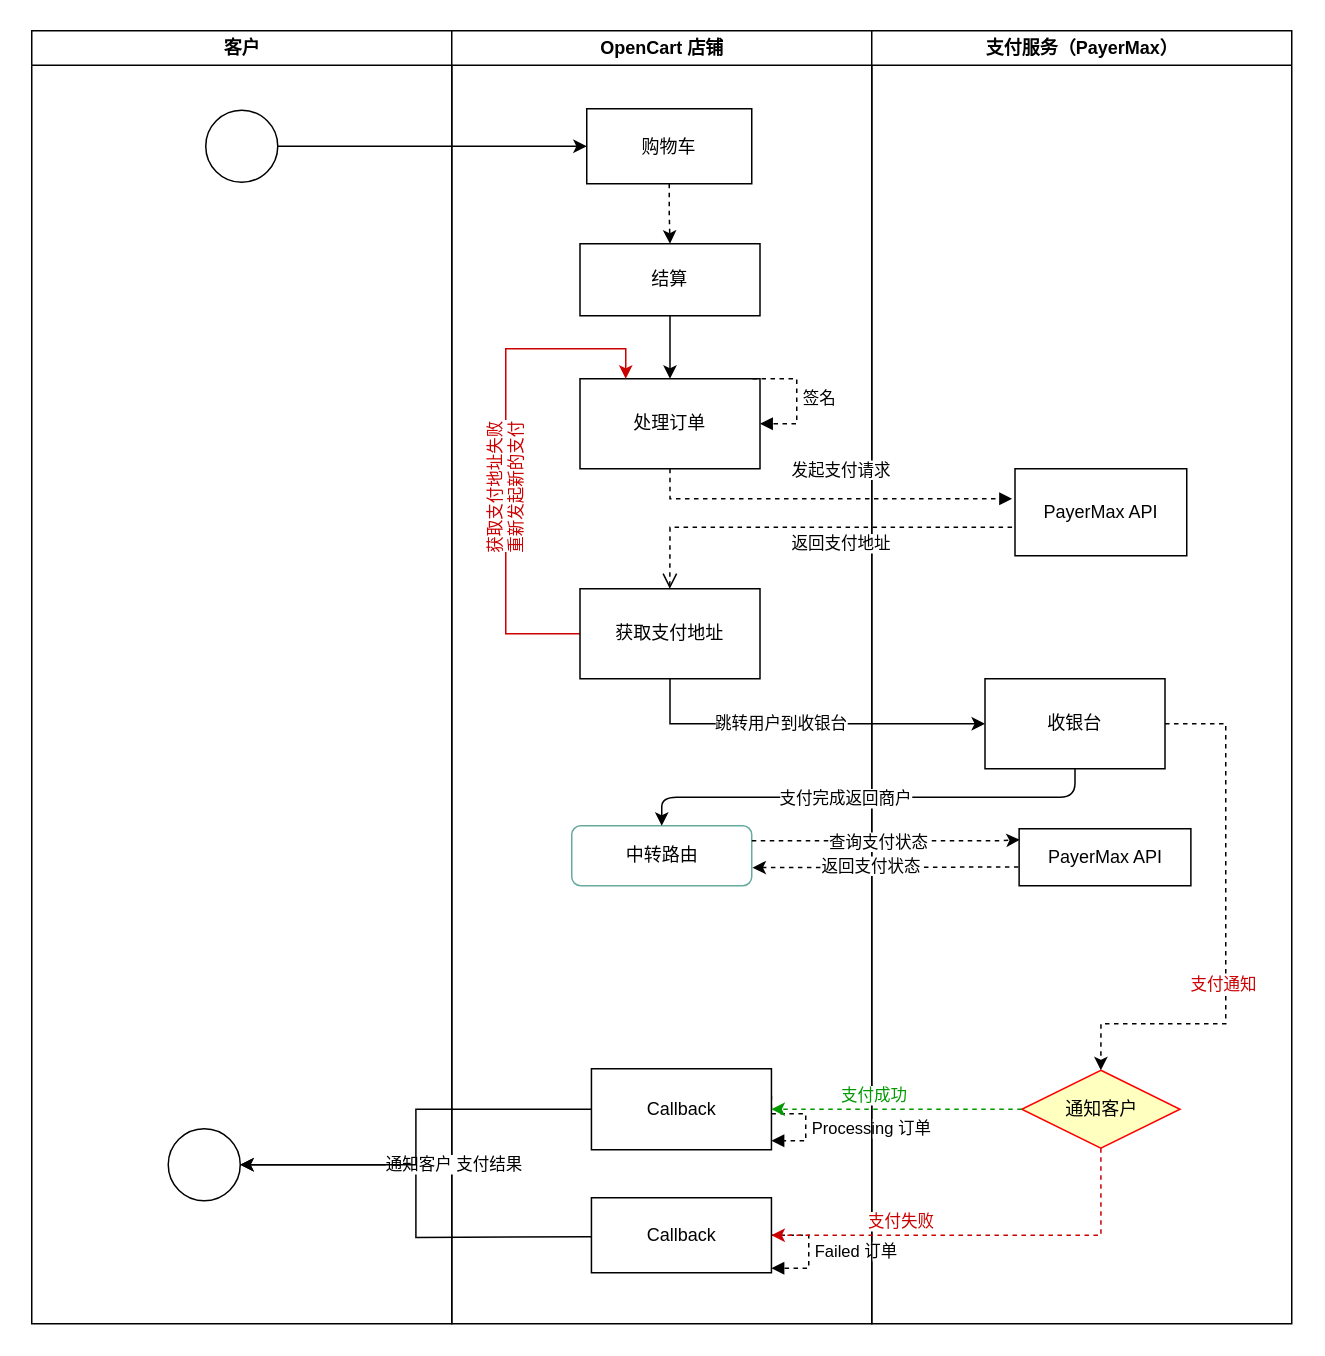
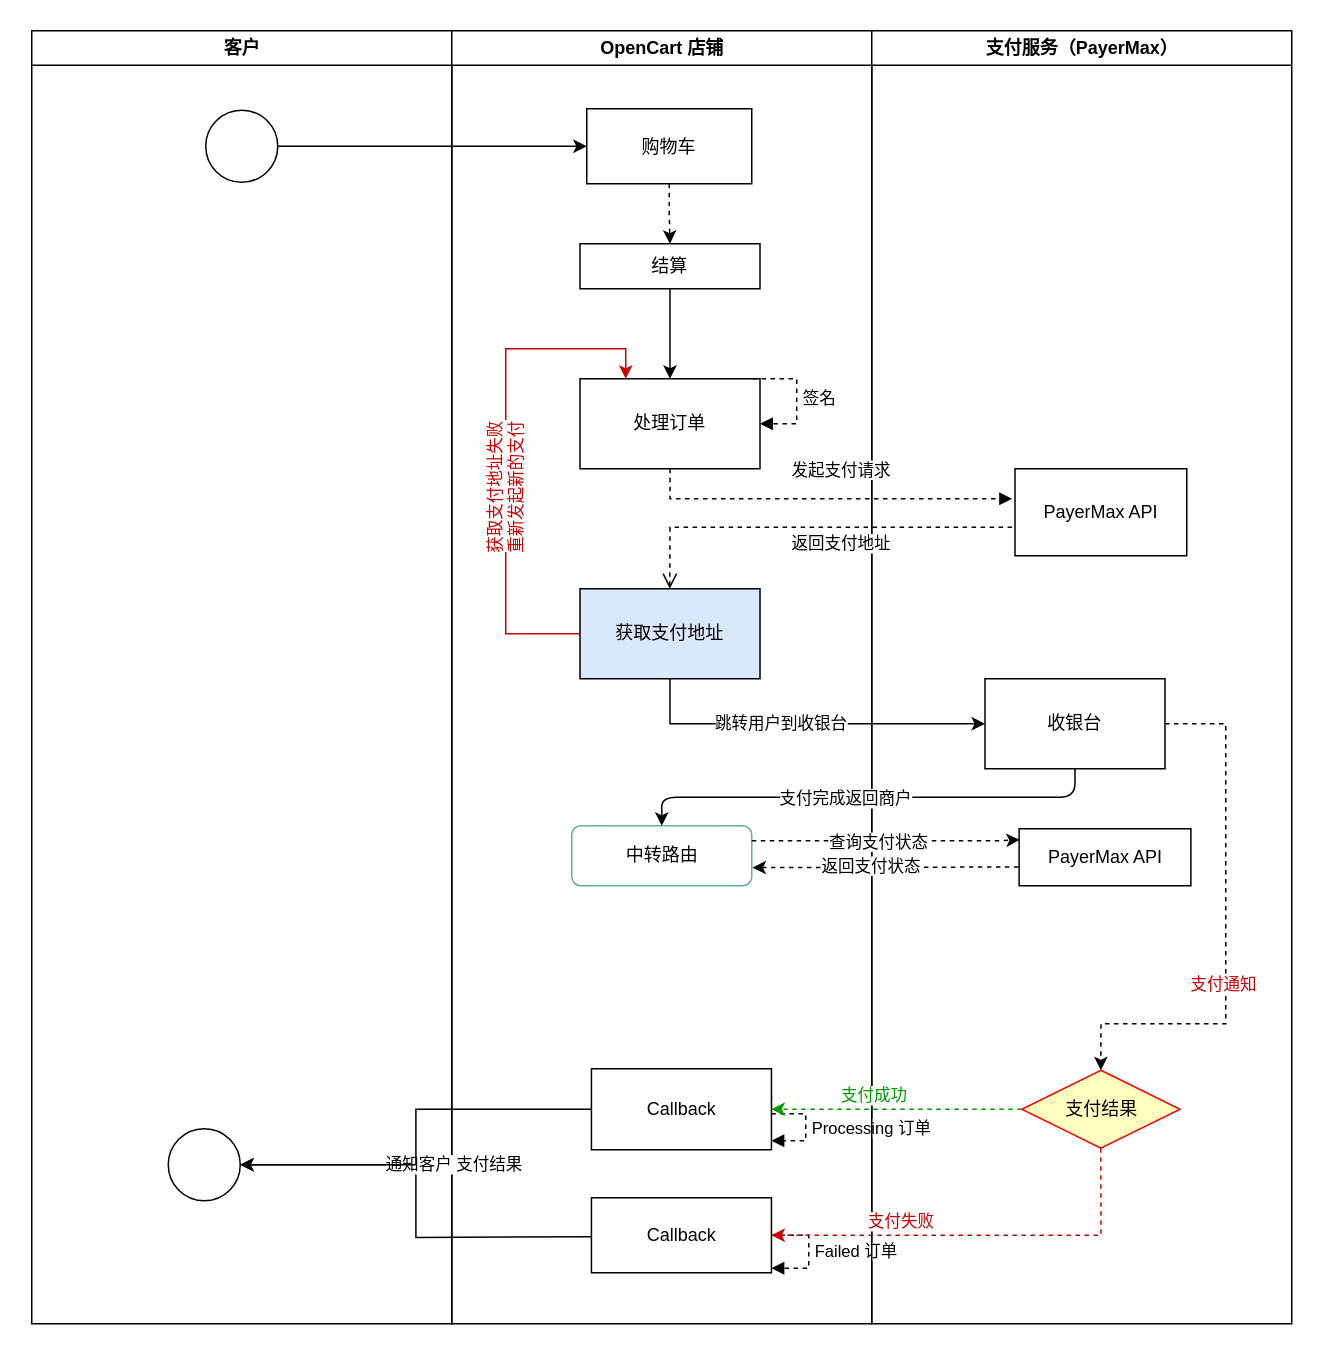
  <mxCell id="0" />
  <mxCell id="1" parent="0" />
  <mxCell id="2" value="客户" style="swimlane;whiteSpace=wrap" vertex="1" parent="1"><mxGeometry x="20.5" y="20" width="280" height="862" as="geometry" /></mxCell>
  <mxCell id="3" value="" style="ellipse;whiteSpace=wrap;html=1;aspect=fixed;" vertex="1" parent="2"><mxGeometry x="116" y="53" width="48" height="48" as="geometry" /></mxCell>
  <mxCell id="4" value="" style="ellipse;whiteSpace=wrap;html=1;aspect=fixed;" vertex="1" parent="2"><mxGeometry x="91" y="732" width="48" height="48" as="geometry" /></mxCell>
  <mxCell id="5" value="OpenCart 店铺" style="swimlane;whiteSpace=wrap" vertex="1" parent="1"><mxGeometry x="300.5" y="20" width="280" height="862" as="geometry" /></mxCell>
  <mxCell id="6" style="edgeStyle=orthogonalEdgeStyle;rounded=0;orthogonalLoop=1;jettySize=auto;html=1;entryX=0.5;entryY=0;entryDx=0;entryDy=0;dashed=1;" edge="1" parent="5" source="7" target="17"><mxGeometry relative="1" as="geometry" /></mxCell>
  <mxCell id="7" value="购物车" style="" vertex="1" parent="5"><mxGeometry x="90" y="52" width="110" height="50" as="geometry" /></mxCell>
  <mxCell id="8" value="处理订单" style="rounded=0;whiteSpace=wrap;html=1;" vertex="1" parent="5"><mxGeometry x="85.5" y="232" width="120" height="60" as="geometry" /></mxCell>
  <mxCell id="9" value="签名" style="edgeStyle=orthogonalEdgeStyle;html=1;align=left;spacingLeft=2;endArrow=block;rounded=0;dashed=1;" edge="1" parent="5"><mxGeometry relative="1" as="geometry"><mxPoint x="200.5" y="232" as="sourcePoint" /><mxPoint x="205.5" y="262" as="targetPoint" /><Array as="points"><mxPoint x="230" y="232" /><mxPoint x="230" y="262" /><mxPoint x="205" y="262" /></Array></mxGeometry></mxCell>
  <mxCell id="10" value="获取支付地址失败&lt;br&gt;重新发起新的支付" style="edgeStyle=orthogonalEdgeStyle;rounded=0;orthogonalLoop=1;jettySize=auto;html=1;strokeColor=#CC0000;fontColor=#CC0000;horizontal=0;" edge="1" parent="5" source="11" target="8"><mxGeometry x="-0.138" relative="1" as="geometry"><Array as="points"><mxPoint x="36" y="402" /><mxPoint x="36" y="212" /><mxPoint x="116" y="212" /></Array><mxPoint x="115.5" y="232" as="targetPoint" /><mxPoint as="offset" /></mxGeometry></mxCell>
- <mxCell id="11" value="获取支付地址" style="rounded=0;whiteSpace=wrap;html=1;" vertex="1" parent="5"><mxGeometry x="85.5" y="372" width="120" height="60" as="geometry" /></mxCell>
+ <mxCell id="11" value="获取支付地址" style="rounded=0;whiteSpace=wrap;html=1;fillColor=#dae8fc;" vertex="1" parent="5"><mxGeometry x="85.5" y="372" width="120" height="60" as="geometry" /></mxCell>
  <mxCell id="12" value="Processing 订单" style="edgeStyle=orthogonalEdgeStyle;html=1;align=left;spacingLeft=2;endArrow=block;rounded=0;dashed=1;entryX=1;entryY=0.889;entryDx=0;entryDy=0;entryPerimeter=0;" edge="1" parent="5" target="13"><mxGeometry x="0.185" relative="1" as="geometry"><mxPoint x="213.13" y="710" as="sourcePoint" /><mxPoint x="218.13" y="740" as="targetPoint" /><mxPoint as="offset" /><Array as="points"><mxPoint x="213" y="722" /><mxPoint x="236" y="722" /><mxPoint x="236" y="740" /></Array></mxGeometry></mxCell>
  <mxCell id="13" value="Callback" style="rounded=0;whiteSpace=wrap;html=1;" vertex="1" parent="5"><mxGeometry x="93.13" y="692" width="120" height="54" as="geometry" /></mxCell>
  <mxCell id="14" value="Failed 订单" style="edgeStyle=orthogonalEdgeStyle;html=1;align=left;spacingLeft=2;endArrow=block;rounded=0;dashed=1;exitX=1;exitY=0.5;exitDx=0;exitDy=0;" edge="1" parent="5" source="15"><mxGeometry relative="1" as="geometry"><mxPoint x="208.13" y="795" as="sourcePoint" /><mxPoint x="213.13" y="825" as="targetPoint" /><Array as="points"><mxPoint x="238" y="803" /><mxPoint x="238" y="825" /></Array></mxGeometry></mxCell>
  <mxCell id="15" value="Callback" style="rounded=0;whiteSpace=wrap;html=1;" vertex="1" parent="5"><mxGeometry x="93.13" y="778" width="120" height="50" as="geometry" /></mxCell>
  <mxCell id="16" style="edgeStyle=orthogonalEdgeStyle;rounded=0;orthogonalLoop=1;jettySize=auto;html=1;entryX=0.5;entryY=0;entryDx=0;entryDy=0;" edge="1" parent="5" source="17" target="8"><mxGeometry relative="1" as="geometry" /></mxCell>
- <mxCell id="17" value="结算" style="rounded=0;whiteSpace=wrap;html=1;" vertex="1" parent="5"><mxGeometry x="85.5" y="142" width="120" height="48" as="geometry" /></mxCell>
+ <mxCell id="17" value="结算" style="rounded=0;whiteSpace=wrap;html=1;" vertex="1" parent="5"><mxGeometry x="85.5" y="142" width="120" height="30" as="geometry" /></mxCell>
  <mxCell id="18" value="中转路由" style="rounded=1;whiteSpace=wrap;html=1;strokeColor=#67AB9F;" vertex="1" parent="5"><mxGeometry x="80" y="530" width="120" height="40" as="geometry" /></mxCell>
  <mxCell id="19" value="支付服务（PayerMax）" style="swimlane;whiteSpace=wrap" vertex="1" parent="1"><mxGeometry x="580.5" y="20" width="280" height="862" as="geometry" /></mxCell>
  <mxCell id="20" value="PayerMax API" style="html=1;points=[];perimeter=orthogonalPerimeter;" vertex="1" parent="19"><mxGeometry x="95.5" y="292" width="114.5" height="58" as="geometry" /></mxCell>
  <mxCell id="21" value="收银台" style="rounded=0;whiteSpace=wrap;html=1;" vertex="1" parent="19"><mxGeometry x="75.5" y="432" width="120" height="60" as="geometry" /></mxCell>
- <mxCell id="22" value="通知客户" style="rhombus;whiteSpace=wrap;html=1;fillColor=#ffffc0;strokeColor=#ff0000;" vertex="1" parent="19"><mxGeometry x="100" y="693" width="105.5" height="52" as="geometry" /></mxCell>
+ <mxCell id="22" value="支付结果" style="rhombus;whiteSpace=wrap;html=1;fillColor=#ffffc0;strokeColor=#ff0000;" vertex="1" parent="19"><mxGeometry x="100" y="693" width="105.5" height="52" as="geometry" /></mxCell>
  <mxCell id="23" style="edgeStyle=orthogonalEdgeStyle;rounded=0;orthogonalLoop=1;jettySize=auto;html=1;exitX=1;exitY=0.5;exitDx=0;exitDy=0;dashed=1;entryX=0.5;entryY=0;entryDx=0;entryDy=0;" edge="1" parent="19" source="21" target="22"><mxGeometry relative="1" as="geometry"><mxPoint x="165.5" y="642" as="targetPoint" /><Array as="points"><mxPoint x="236" y="462" /><mxPoint x="236" y="662" /><mxPoint x="153" y="662" /></Array></mxGeometry></mxCell>
  <mxCell id="24" value="支付通知" style="edgeLabel;html=1;align=center;verticalAlign=middle;resizable=0;points=[];fontColor=#CC0000;" vertex="1" connectable="0" parent="23"><mxGeometry x="0.205" y="-2" relative="1" as="geometry"><mxPoint as="offset" /></mxGeometry></mxCell>
  <mxCell id="25" value="PayerMax API" style="html=1;points=[];perimeter=orthogonalPerimeter;" vertex="1" parent="19"><mxGeometry x="98.25" y="532" width="114.5" height="38" as="geometry" /></mxCell>
  <mxCell id="26" value="返回支付地址" style="html=1;verticalAlign=bottom;endArrow=open;dashed=1;endSize=8;exitX=-0.017;exitY=0.672;rounded=0;entryX=0.499;entryY=0;entryDx=0;entryDy=0;entryPerimeter=0;exitDx=0;exitDy=0;exitPerimeter=0;" edge="1" parent="1" source="20" target="11"><mxGeometry x="594" y="465.996" as="geometry"><mxPoint x="456" y="354" as="targetPoint" /><mxPoint as="offset" /><Array as="points"><mxPoint x="446" y="351" /></Array></mxGeometry></mxCell>
  <mxCell id="27" style="edgeStyle=orthogonalEdgeStyle;rounded=0;orthogonalLoop=1;jettySize=auto;html=1;entryX=1;entryY=0.5;entryDx=0;entryDy=0;" edge="1" parent="1" target="4"><mxGeometry x="331.13" y="942" as="geometry"><mxPoint x="393.63" y="824" as="sourcePoint" /></mxGeometry></mxCell>
  <mxCell id="28" value="通知客户 支付结果" style="edgeLabel;html=1;align=center;verticalAlign=middle;resizable=0;points=[];" connectable="0" vertex="1" parent="27"><mxGeometry x="0.56" y="-3" relative="1" as="geometry"><mxPoint x="79" y="2" as="offset" /></mxGeometry></mxCell>
  <mxCell id="29" style="edgeStyle=orthogonalEdgeStyle;rounded=0;orthogonalLoop=1;jettySize=auto;html=1;entryX=0;entryY=0.5;entryDx=0;entryDy=0;" edge="1" parent="1" source="3" target="7"><mxGeometry x="338.5" y="215" as="geometry" /></mxCell>
  <mxCell id="30" value="发起支付请求" style="html=1;verticalAlign=bottom;endArrow=block;entryX=-0.017;entryY=0.345;rounded=0;dashed=1;exitX=0.5;exitY=1;exitDx=0;exitDy=0;entryDx=0;entryDy=0;entryPerimeter=0;" edge="1" parent="1" source="8" target="20"><mxGeometry x="664.08" y="440" as="geometry"><mxPoint x="510.08" y="322.38" as="sourcePoint" /><mxPoint x="676" y="322" as="targetPoint" /><Array as="points"><mxPoint x="446" y="332" /></Array></mxGeometry></mxCell>
  <mxCell id="31" style="edgeStyle=orthogonalEdgeStyle;rounded=0;orthogonalLoop=1;jettySize=auto;html=1;exitX=0.5;exitY=1;exitDx=0;exitDy=0;entryX=0;entryY=0.5;entryDx=0;entryDy=0;" edge="1" parent="1" source="11" target="21"><mxGeometry x="600" y="570" as="geometry" /></mxCell>
  <mxCell id="32" value="跳转用户到收银台" style="edgeLabel;html=1;align=center;verticalAlign=middle;resizable=0;points=[];" vertex="1" connectable="0" parent="31"><mxGeometry x="-0.142" y="1" relative="1" as="geometry"><mxPoint as="offset" /></mxGeometry></mxCell>
  <mxCell id="33" style="edgeStyle=orthogonalEdgeStyle;rounded=0;orthogonalLoop=1;jettySize=auto;html=1;exitX=0.5;exitY=1;exitDx=0;exitDy=0;entryX=1;entryY=0.5;entryDx=0;entryDy=0;strokeColor=#CC0000;dashed=1;labelPosition=center;verticalLabelPosition=top;align=center;verticalAlign=bottom;fontColor=#CC0000;" edge="1" parent="1" source="22" target="15"><mxGeometry x="667.63" y="883" as="geometry"><mxPoint x="626" y="822" as="targetPoint" /></mxGeometry></mxCell>
  <mxCell id="34" value="支付失败" style="edgeLabel;html=1;align=center;verticalAlign=bottom;resizable=0;points=[];fontColor=#CC0000;labelPosition=center;verticalLabelPosition=top;" vertex="1" connectable="0" parent="33"><mxGeometry x="0.382" y="-1" relative="1" as="geometry"><mxPoint as="offset" /></mxGeometry></mxCell>
  <mxCell id="35" style="edgeStyle=orthogonalEdgeStyle;rounded=0;orthogonalLoop=1;jettySize=auto;html=1;entryX=1;entryY=0.5;entryDx=0;entryDy=0;strokeColor=#009900;dashed=1;" edge="1" parent="1" source="22" target="13"><mxGeometry x="667.63" y="857" as="geometry" /></mxCell>
  <mxCell id="36" value="支付成功" style="edgeLabel;html=1;align=center;verticalAlign=bottom;resizable=0;points=[];labelPosition=center;verticalLabelPosition=top;fontColor=#009900;" vertex="1" connectable="0" parent="35"><mxGeometry x="0.181" y="-2" relative="1" as="geometry"><mxPoint y="1" as="offset" /></mxGeometry></mxCell>
  <mxCell id="37" style="edgeStyle=orthogonalEdgeStyle;rounded=0;orthogonalLoop=1;jettySize=auto;html=1;entryX=1;entryY=0.5;entryDx=0;entryDy=0;strokeColor=#000000;fontColor=#000000;" edge="1" parent="1" source="13" target="4"><mxGeometry x="313.5" y="857" as="geometry" /></mxCell>
  <mxCell id="38" style="edgeStyle=orthogonalEdgeStyle;rounded=0;orthogonalLoop=1;jettySize=auto;html=1;strokeColor=#000000;fontColor=#000000;dashed=1;exitX=1;exitY=0.25;exitDx=0;exitDy=0;entryX=0.004;entryY=0.194;entryDx=0;entryDy=0;entryPerimeter=0;" edge="1" parent="1" source="18" target="25"><mxGeometry x="655" y="730.4" as="geometry"><Array as="points"><mxPoint x="664" y="560" /></Array><mxPoint x="664" y="560" as="targetPoint" /></mxGeometry></mxCell>
  <mxCell id="39" value="查询支付状态" style="edgeLabel;html=1;align=center;verticalAlign=middle;resizable=0;points=[];fontColor=#000000;" vertex="1" connectable="0" parent="38"><mxGeometry x="-0.063" relative="1" as="geometry"><mxPoint as="offset" /></mxGeometry></mxCell>
  <mxCell id="40" style="edgeStyle=orthogonalEdgeStyle;html=1;entryX=0.5;entryY=0;entryDx=0;entryDy=0;exitX=0.5;exitY=1;exitDx=0;exitDy=0;" edge="1" parent="1" source="21" target="18"><mxGeometry relative="1" as="geometry" /></mxCell>
  <mxCell id="41" value="支付完成返回商户" style="edgeLabel;html=1;align=center;verticalAlign=middle;resizable=0;points=[];" vertex="1" connectable="0" parent="40"><mxGeometry x="0.102" relative="1" as="geometry"><mxPoint as="offset" /></mxGeometry></mxCell>
  <mxCell id="42" style="edgeStyle=orthogonalEdgeStyle;rounded=0;orthogonalLoop=1;jettySize=auto;html=1;entryX=1.004;entryY=0.698;entryDx=0;entryDy=0;dashed=1;strokeColor=#000000;fontColor=#000000;exitX=-0.004;exitY=0.673;exitDx=0;exitDy=0;exitPerimeter=0;entryPerimeter=0;" edge="1" parent="1" source="25" target="18"><mxGeometry relative="1" as="geometry"><Array as="points" /><mxPoint x="672.5" y="622" as="sourcePoint" /><mxPoint x="500.5" y="647" as="targetPoint" /></mxGeometry></mxCell>
  <mxCell id="43" value="返回支付状态" style="edgeLabel;html=1;align=center;verticalAlign=middle;resizable=0;points=[];fontColor=#000000;" vertex="1" connectable="0" parent="42"><mxGeometry x="0.117" y="-1" relative="1" as="geometry"><mxPoint as="offset" /></mxGeometry></mxCell>
